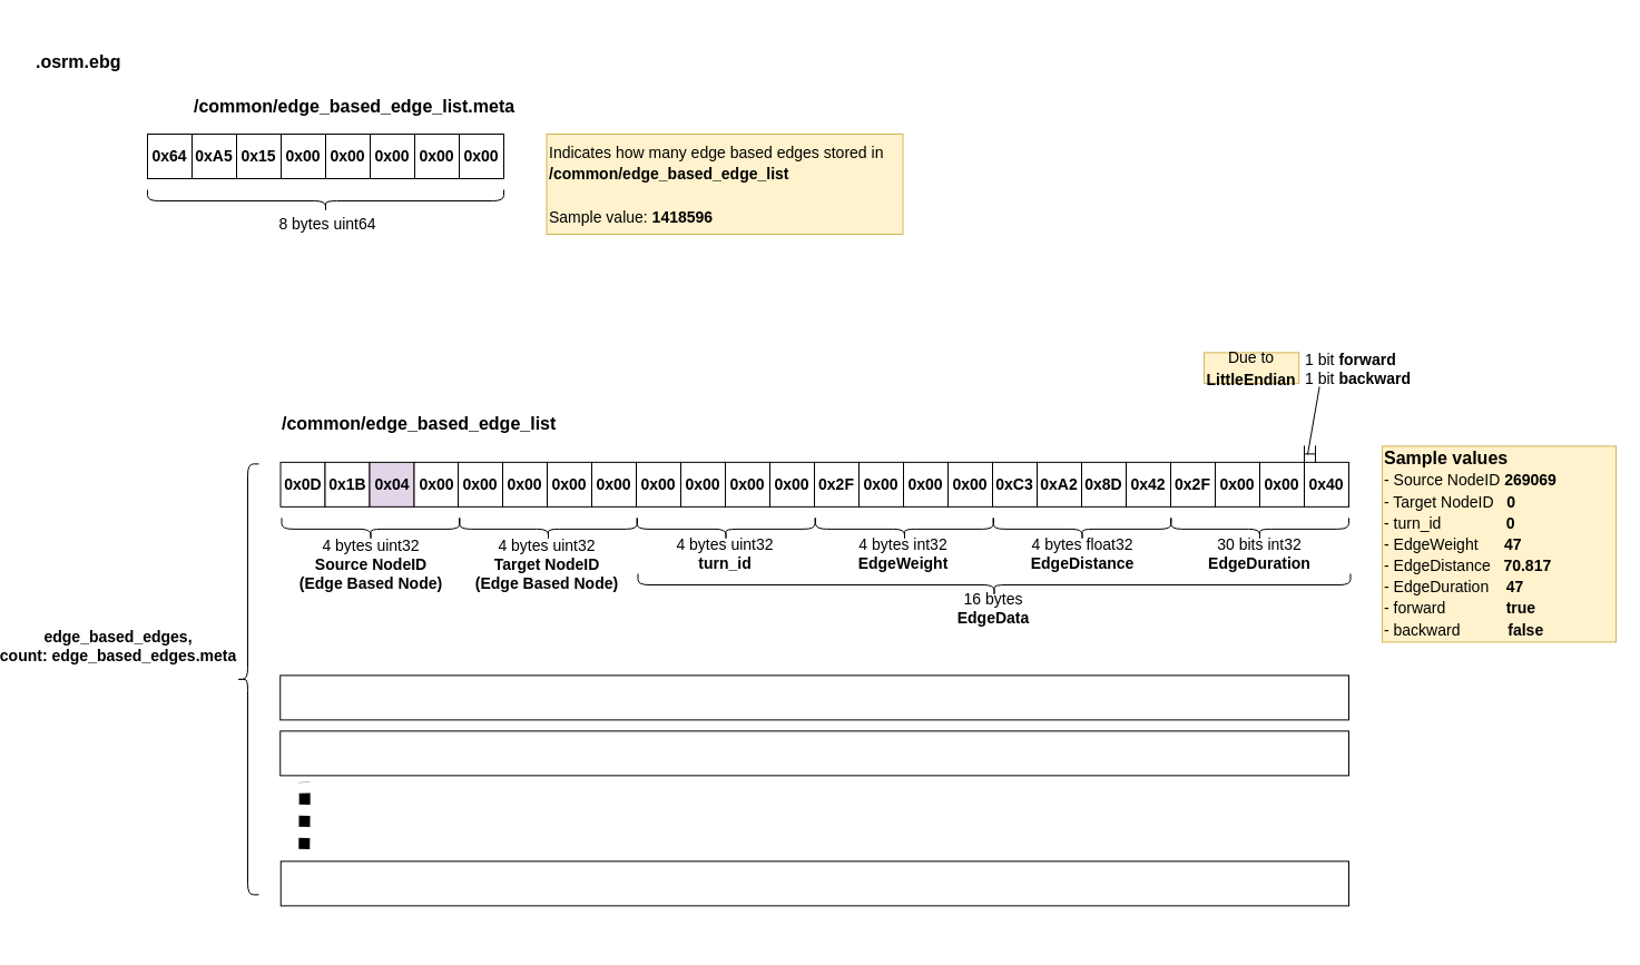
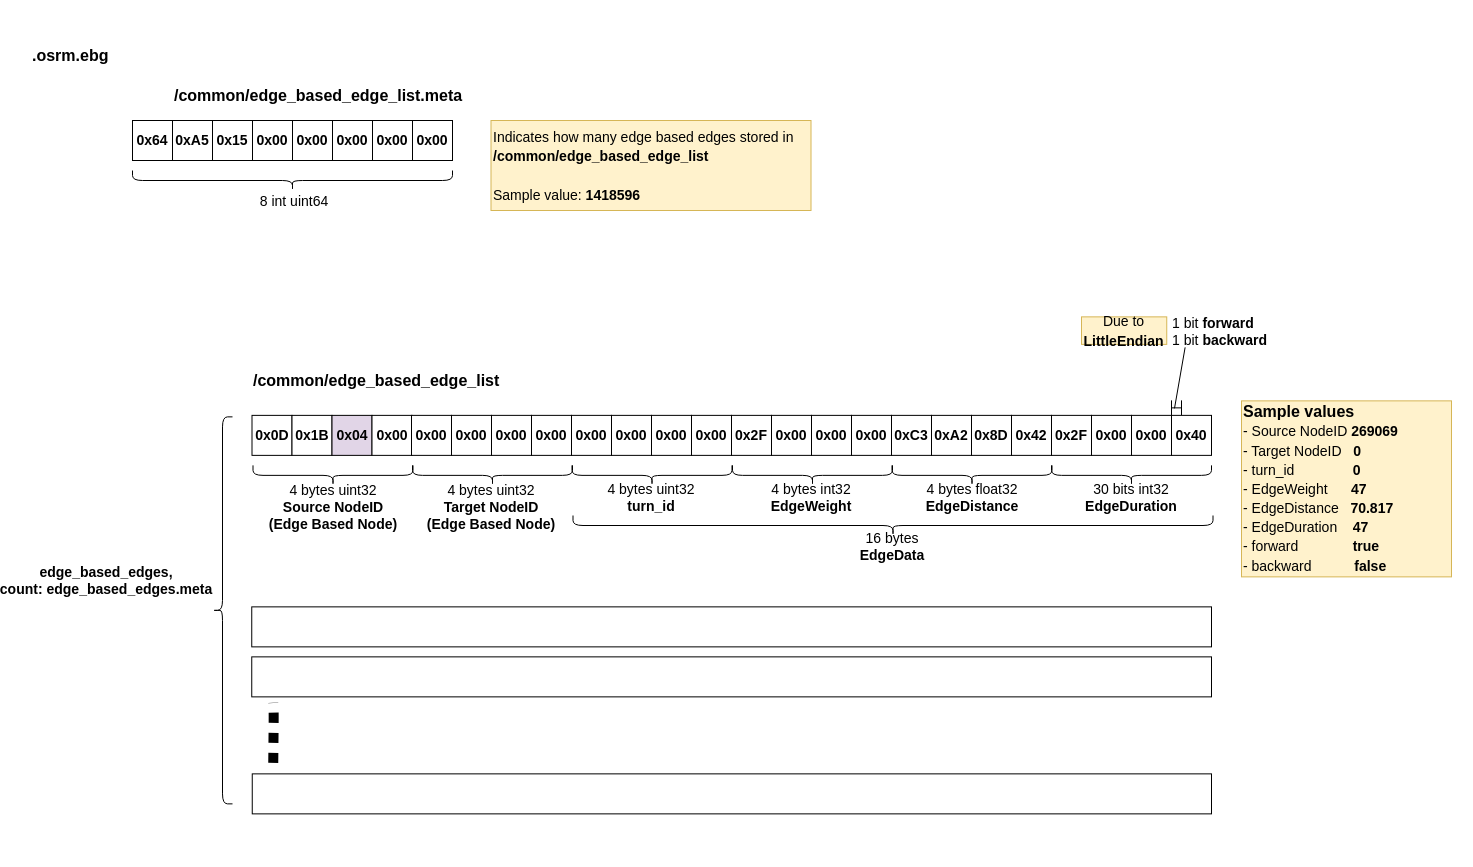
  <mxCell id="0" />
  <mxCell id="1" parent="0" />
  <mxCell id="2" value="0x64" style="rounded=0;whiteSpace=wrap;html=1;fontStyle=1;fontSize=14;" parent="1" vertex="1"><mxGeometry x="131" y="120" width="40" height="40" as="geometry" /></mxCell>
  <mxCell id="3" value="0xA5" style="rounded=0;whiteSpace=wrap;html=1;fontStyle=1;fontSize=14;" parent="1" vertex="1"><mxGeometry x="171" y="120" width="40" height="40" as="geometry" /></mxCell>
  <mxCell id="4" value="0x15" style="rounded=0;whiteSpace=wrap;html=1;fontStyle=1;fontSize=14;" parent="1" vertex="1"><mxGeometry x="211" y="120" width="40" height="40" as="geometry" /></mxCell>
  <mxCell id="5" value="0x00" style="rounded=0;whiteSpace=wrap;html=1;fontStyle=1;fontSize=14;" parent="1" vertex="1"><mxGeometry x="251" y="120" width="40" height="40" as="geometry" /></mxCell>
  <mxCell id="6" value="0x00" style="rounded=0;whiteSpace=wrap;html=1;fontStyle=1;fontSize=14;" parent="1" vertex="1"><mxGeometry x="291" y="120" width="40" height="40" as="geometry" /></mxCell>
  <mxCell id="7" value="0x00" style="rounded=0;whiteSpace=wrap;html=1;fontStyle=1;fontSize=14;" parent="1" vertex="1"><mxGeometry x="331" y="120" width="40" height="40" as="geometry" /></mxCell>
  <mxCell id="8" value="0x00" style="rounded=0;whiteSpace=wrap;html=1;fontStyle=1;fontSize=14;" parent="1" vertex="1"><mxGeometry x="371" y="120" width="40" height="40" as="geometry" /></mxCell>
  <mxCell id="9" value="0x00" style="rounded=0;whiteSpace=wrap;html=1;fontStyle=1;fontSize=14;" parent="1" vertex="1"><mxGeometry x="411" y="120" width="40" height="40" as="geometry" /></mxCell>
  <mxCell id="10" value="" style="shape=curlyBracket;whiteSpace=wrap;html=1;rounded=1;fontSize=14;rotation=-90;" parent="1" vertex="1"><mxGeometry x="281" y="20" width="20" height="320" as="geometry" /></mxCell>
- <mxCell id="11" value="8 bytes uint64" style="text;html=1;strokeColor=none;fillColor=none;align=center;verticalAlign=middle;whiteSpace=wrap;rounded=0;fontSize=14;" parent="1" vertex="1"><mxGeometry x="211" y="191" width="164" height="20" as="geometry" /></mxCell>
+ <mxCell id="11" value="8 int uint64" style="text;html=1;strokeColor=none;fillColor=none;align=center;verticalAlign=middle;whiteSpace=wrap;rounded=0;fontSize=14;" parent="1" vertex="1"><mxGeometry x="211" y="191" width="164" height="20" as="geometry" /></mxCell>
  <mxCell id="12" value=".osrm.ebg" style="text;html=1;strokeColor=none;fillColor=none;align=left;verticalAlign=middle;whiteSpace=wrap;rounded=0;fontSize=16;fontStyle=1" parent="1" vertex="1"><mxGeometry x="29" y="45" width="245" height="20" as="geometry" /></mxCell>
  <mxCell id="13" value="/common/edge_based_edge_list.meta" style="text;html=1;strokeColor=none;fillColor=none;align=left;verticalAlign=middle;whiteSpace=wrap;rounded=0;fontSize=16;fontStyle=1" parent="1" vertex="1"><mxGeometry x="171" y="85" width="245" height="20" as="geometry" /></mxCell>
  <mxCell id="14" value="&lt;font style=&quot;font-size: 14px&quot;&gt;&lt;span style=&quot;font-weight: normal&quot;&gt;Indicates how many edge based edges stored in &lt;br&gt;&lt;/span&gt;/common/edge_based_edge_list&lt;br&gt;&lt;br&gt;&lt;span style=&quot;font-weight: 400 ; text-align: center&quot;&gt;Sample value:&amp;nbsp;&lt;/span&gt;&lt;b style=&quot;text-align: center&quot;&gt;1418596&lt;/b&gt;&lt;br&gt;&lt;/font&gt;" style="text;html=1;strokeColor=#d6b656;fillColor=#fff2cc;align=left;verticalAlign=middle;whiteSpace=wrap;rounded=0;fontSize=16;fontStyle=1" parent="1" vertex="1"><mxGeometry x="489.5" y="120" width="320" height="90" as="geometry" /></mxCell>
  <mxCell id="15" value="/common/edge_based_edge_list" style="text;html=1;strokeColor=none;fillColor=none;align=left;verticalAlign=middle;whiteSpace=wrap;rounded=0;fontSize=16;fontStyle=1" parent="1" vertex="1"><mxGeometry x="250.25" y="369.87" width="245" height="20" as="geometry" /></mxCell>
  <mxCell id="16" value="" style="shape=curlyBracket;whiteSpace=wrap;html=1;rounded=1;fontSize=14;rotation=0;" parent="1" vertex="1"><mxGeometry x="211" y="416.37" width="20" height="387" as="geometry" /></mxCell>
  <mxCell id="17" value="" style="rounded=0;whiteSpace=wrap;html=1;" parent="1" vertex="1"><mxGeometry x="250.25" y="606.37" width="959.75" height="40" as="geometry" /></mxCell>
  <mxCell id="18" value="" style="rounded=0;whiteSpace=wrap;html=1;" parent="1" vertex="1"><mxGeometry x="250.25" y="656.37" width="959.75" height="40" as="geometry" /></mxCell>
  <mxCell id="19" value="" style="endArrow=none;dashed=1;html=1;strokeWidth=10;strokeColor=#000000;rounded=1;dashPattern=1 1;" parent="1" edge="1"><mxGeometry width="50" height="50" relative="1" as="geometry"><mxPoint x="271.75" y="762.37" as="sourcePoint" /><mxPoint x="271.75" y="702.37" as="targetPoint" /><Array as="points"><mxPoint x="272.25" y="712.37" /></Array></mxGeometry></mxCell>
  <mxCell id="20" value="&lt;b&gt;edge_based_edges, &lt;br&gt;count:&amp;nbsp;&lt;/b&gt;&lt;b&gt;edge_based_edges&lt;/b&gt;&lt;b&gt;.meta&lt;/b&gt;" style="text;html=1;strokeColor=none;fillColor=none;align=center;verticalAlign=middle;whiteSpace=wrap;rounded=0;fontSize=14;" parent="1" vertex="1"><mxGeometry x="20" y="547.12" width="170" height="65" as="geometry" /></mxCell>
  <mxCell id="21" value="" style="rounded=0;whiteSpace=wrap;html=1;" parent="1" vertex="1"><mxGeometry x="250.75" y="773.37" width="959.25" height="40" as="geometry" /></mxCell>
  <mxCell id="22" value="0x0D" style="rounded=0;whiteSpace=wrap;html=1;fontStyle=1;fontSize=14;" parent="1" vertex="1"><mxGeometry x="250.5" y="414.87" width="40" height="40" as="geometry" /></mxCell>
  <mxCell id="23" value="0x1B" style="rounded=0;whiteSpace=wrap;html=1;fontStyle=1;fontSize=14;" parent="1" vertex="1"><mxGeometry x="290.5" y="414.87" width="40" height="40" as="geometry" /></mxCell>
  <mxCell id="24" value="0x04" style="rounded=0;whiteSpace=wrap;html=1;fontStyle=1;fontSize=14;fillColor=#e1d5e7;" parent="1" vertex="1"><mxGeometry x="330.5" y="414.87" width="40" height="40" as="geometry" /></mxCell>
  <mxCell id="25" value="0x00" style="rounded=0;whiteSpace=wrap;html=1;fontStyle=1;fontSize=14;" parent="1" vertex="1"><mxGeometry x="370.5" y="414.87" width="40" height="40" as="geometry" /></mxCell>
  <mxCell id="26" value="" style="shape=curlyBracket;whiteSpace=wrap;html=1;rounded=1;fontSize=14;rotation=-90;" parent="1" vertex="1"><mxGeometry x="321.5" y="394.87" width="20" height="160" as="geometry" /></mxCell>
  <mxCell id="27" value="4 bytes uint32&lt;br&gt;&lt;b&gt;Source NodeID&lt;br&gt;(Edge Based Node)&lt;br&gt;&lt;/b&gt;" style="text;html=1;strokeColor=none;fillColor=none;align=center;verticalAlign=middle;whiteSpace=wrap;rounded=0;fontSize=14;" parent="1" vertex="1"><mxGeometry x="262" y="488.37" width="140" height="38" as="geometry" /></mxCell>
  <mxCell id="28" value="&lt;font style=&quot;font-size: 14px&quot;&gt;&lt;span style=&quot;font-weight: normal&quot;&gt;Due to &lt;/span&gt;LittleEndian&lt;br&gt;&lt;/font&gt;" style="text;html=1;strokeColor=#d6b656;fillColor=#fff2cc;align=center;verticalAlign=middle;whiteSpace=wrap;rounded=0;fontSize=16;fontStyle=1" parent="1" vertex="1"><mxGeometry x="1080" y="316.37" width="85.25" height="27.5" as="geometry" /></mxCell>
  <mxCell id="29" value="0x00" style="rounded=0;whiteSpace=wrap;html=1;fontStyle=1;fontSize=14;" parent="1" vertex="1"><mxGeometry x="410" y="414.87" width="40" height="40" as="geometry" /></mxCell>
  <mxCell id="30" value="0x00" style="rounded=0;whiteSpace=wrap;html=1;fontStyle=1;fontSize=14;" parent="1" vertex="1"><mxGeometry x="450" y="414.87" width="40" height="40" as="geometry" /></mxCell>
  <mxCell id="31" value="0x00" style="rounded=0;whiteSpace=wrap;html=1;fontStyle=1;fontSize=14;" parent="1" vertex="1"><mxGeometry x="490" y="414.87" width="40" height="40" as="geometry" /></mxCell>
  <mxCell id="32" value="0x00" style="rounded=0;whiteSpace=wrap;html=1;fontStyle=1;fontSize=14;" parent="1" vertex="1"><mxGeometry x="530" y="414.87" width="40" height="40" as="geometry" /></mxCell>
  <mxCell id="33" value="" style="shape=curlyBracket;whiteSpace=wrap;html=1;rounded=1;fontSize=14;rotation=-90;" parent="1" vertex="1"><mxGeometry x="481" y="394.87" width="20" height="160" as="geometry" /></mxCell>
  <mxCell id="34" value="0x00" style="rounded=0;whiteSpace=wrap;html=1;fontStyle=1;fontSize=14;" parent="1" vertex="1"><mxGeometry x="570" y="414.87" width="40" height="40" as="geometry" /></mxCell>
  <mxCell id="35" value="0x00" style="rounded=0;whiteSpace=wrap;html=1;fontStyle=1;fontSize=14;" parent="1" vertex="1"><mxGeometry x="610" y="414.87" width="40" height="40" as="geometry" /></mxCell>
  <mxCell id="36" value="0x00" style="rounded=0;whiteSpace=wrap;html=1;fontStyle=1;fontSize=14;" parent="1" vertex="1"><mxGeometry x="650" y="414.87" width="40" height="40" as="geometry" /></mxCell>
  <mxCell id="37" value="0x00" style="rounded=0;whiteSpace=wrap;html=1;fontStyle=1;fontSize=14;" parent="1" vertex="1"><mxGeometry x="690" y="414.87" width="40" height="40" as="geometry" /></mxCell>
  <mxCell id="38" value="" style="shape=crossbar;whiteSpace=wrap;html=1;rounded=1;" parent="1" vertex="1"><mxGeometry x="1170.01" y="399.87" width="10" height="15" as="geometry" /></mxCell>
  <mxCell id="39" value="" style="endArrow=none;html=1;entryX=0.5;entryY=1;entryDx=0;entryDy=0;" parent="1" edge="1"><mxGeometry width="50" height="50" relative="1" as="geometry"><mxPoint x="1173.01" y="407.87" as="sourcePoint" /><mxPoint x="1183.635" y="346.87" as="targetPoint" /></mxGeometry></mxCell>
  <mxCell id="40" value="&lt;div style=&quot;text-align: left&quot;&gt;&lt;span&gt;1 bit &lt;b&gt;forward&lt;/b&gt;&lt;/span&gt;&lt;/div&gt;&lt;div style=&quot;text-align: left&quot;&gt;1&lt;b style=&quot;font-weight: bold&quot;&gt; &lt;/b&gt;bit &lt;b style=&quot;font-weight: bold&quot;&gt;backward&lt;/b&gt;&lt;/div&gt;" style="text;html=1;strokeColor=none;fillColor=none;align=center;verticalAlign=middle;whiteSpace=wrap;rounded=0;fontSize=14;" parent="1" vertex="1"><mxGeometry x="1157.38" y="318.87" width="122.62" height="25" as="geometry" /></mxCell>
  <mxCell id="41" value="4 bytes uint32&lt;br&gt;&lt;b&gt;Target NodeID&lt;br&gt;&lt;/b&gt;&lt;b&gt;(Edge Based Node)&lt;/b&gt;&lt;b&gt;&lt;br&gt;&lt;/b&gt;" style="text;html=1;strokeColor=none;fillColor=none;align=center;verticalAlign=middle;whiteSpace=wrap;rounded=0;fontSize=14;" vertex="1" parent="1"><mxGeometry x="420" y="488.37" width="140" height="38" as="geometry" /></mxCell>
  <mxCell id="42" value="0x2F" style="rounded=0;whiteSpace=wrap;html=1;fontStyle=1;fontSize=14;" vertex="1" parent="1"><mxGeometry x="730" y="414.87" width="40" height="40" as="geometry" /></mxCell>
  <mxCell id="43" value="0x00" style="rounded=0;whiteSpace=wrap;html=1;fontStyle=1;fontSize=14;" vertex="1" parent="1"><mxGeometry x="770" y="414.87" width="40" height="40" as="geometry" /></mxCell>
  <mxCell id="44" value="0x00" style="rounded=0;whiteSpace=wrap;html=1;fontStyle=1;fontSize=14;" vertex="1" parent="1"><mxGeometry x="810" y="414.87" width="40" height="40" as="geometry" /></mxCell>
  <mxCell id="45" value="0x00" style="rounded=0;whiteSpace=wrap;html=1;fontStyle=1;fontSize=14;" vertex="1" parent="1"><mxGeometry x="850" y="414.87" width="40" height="40" as="geometry" /></mxCell>
  <mxCell id="46" value="0xC3" style="rounded=0;whiteSpace=wrap;html=1;fontStyle=1;fontSize=14;" vertex="1" parent="1"><mxGeometry x="890" y="414.87" width="40" height="40" as="geometry" /></mxCell>
  <mxCell id="47" value="0xA2" style="rounded=0;whiteSpace=wrap;html=1;fontStyle=1;fontSize=14;" vertex="1" parent="1"><mxGeometry x="930" y="414.87" width="40" height="40" as="geometry" /></mxCell>
  <mxCell id="48" value="0x8D" style="rounded=0;whiteSpace=wrap;html=1;fontStyle=1;fontSize=14;" vertex="1" parent="1"><mxGeometry x="970" y="414.87" width="40" height="40" as="geometry" /></mxCell>
  <mxCell id="49" value="0x42" style="rounded=0;whiteSpace=wrap;html=1;fontStyle=1;fontSize=14;" vertex="1" parent="1"><mxGeometry x="1010" y="414.87" width="40" height="40" as="geometry" /></mxCell>
  <mxCell id="50" value="0x2F" style="rounded=0;whiteSpace=wrap;html=1;fontStyle=1;fontSize=14;" vertex="1" parent="1"><mxGeometry x="1050" y="414.87" width="40" height="40" as="geometry" /></mxCell>
  <mxCell id="51" value="0x00" style="rounded=0;whiteSpace=wrap;html=1;fontStyle=1;fontSize=14;" vertex="1" parent="1"><mxGeometry x="1090" y="414.87" width="40" height="40" as="geometry" /></mxCell>
  <mxCell id="52" value="0x00" style="rounded=0;whiteSpace=wrap;html=1;fontStyle=1;fontSize=14;" vertex="1" parent="1"><mxGeometry x="1130" y="414.87" width="40" height="40" as="geometry" /></mxCell>
  <mxCell id="53" value="0x40" style="rounded=0;whiteSpace=wrap;html=1;fontStyle=1;fontSize=14;" vertex="1" parent="1"><mxGeometry x="1170" y="414.87" width="40" height="40" as="geometry" /></mxCell>
  <mxCell id="54" value="" style="shape=curlyBracket;whiteSpace=wrap;html=1;rounded=1;fontSize=14;rotation=-90;" vertex="1" parent="1"><mxGeometry x="881.51" y="205" width="20" height="640" as="geometry" /></mxCell>
  <mxCell id="55" value="16 bytes&lt;br&gt;&lt;b&gt;EdgeData&lt;br&gt;&lt;/b&gt;" style="text;html=1;strokeColor=none;fillColor=none;align=center;verticalAlign=middle;whiteSpace=wrap;rounded=0;fontSize=14;" vertex="1" parent="1"><mxGeometry x="820.5" y="526.37" width="140" height="40" as="geometry" /></mxCell>
  <mxCell id="56" value="" style="shape=curlyBracket;whiteSpace=wrap;html=1;rounded=1;fontSize=14;rotation=-90;" vertex="1" parent="1"><mxGeometry x="640.5" y="394.87" width="20" height="160" as="geometry" /></mxCell>
  <mxCell id="57" value="4 bytes uint32&lt;br&gt;&lt;b&gt;turn_id&lt;br&gt;&lt;/b&gt;" style="text;html=1;strokeColor=none;fillColor=none;align=center;verticalAlign=middle;whiteSpace=wrap;rounded=0;fontSize=14;" vertex="1" parent="1"><mxGeometry x="579.5" y="478.37" width="140" height="38" as="geometry" /></mxCell>
  <mxCell id="58" value="" style="shape=curlyBracket;whiteSpace=wrap;html=1;rounded=1;fontSize=14;rotation=-90;" vertex="1" parent="1"><mxGeometry x="801" y="394.87" width="20" height="160" as="geometry" /></mxCell>
  <mxCell id="59" value="4 bytes int32&lt;br&gt;&lt;b&gt;EdgeWeight&lt;br&gt;&lt;/b&gt;" style="text;html=1;strokeColor=none;fillColor=none;align=center;verticalAlign=middle;whiteSpace=wrap;rounded=0;fontSize=14;" vertex="1" parent="1"><mxGeometry x="740" y="478.37" width="140" height="38" as="geometry" /></mxCell>
  <mxCell id="60" value="" style="shape=curlyBracket;whiteSpace=wrap;html=1;rounded=1;fontSize=14;rotation=-90;" vertex="1" parent="1"><mxGeometry x="960.5" y="394.87" width="20" height="160" as="geometry" /></mxCell>
  <mxCell id="61" value="4 bytes float32&lt;br&gt;&lt;b&gt;EdgeDistance&lt;br&gt;&lt;/b&gt;" style="text;html=1;strokeColor=none;fillColor=none;align=center;verticalAlign=middle;whiteSpace=wrap;rounded=0;fontSize=14;" vertex="1" parent="1"><mxGeometry x="900.5" y="478.37" width="140" height="38" as="geometry" /></mxCell>
  <mxCell id="62" value="" style="shape=curlyBracket;whiteSpace=wrap;html=1;rounded=1;fontSize=14;rotation=-90;" vertex="1" parent="1"><mxGeometry x="1120" y="394.87" width="20" height="160" as="geometry" /></mxCell>
  <mxCell id="63" value="30 bits int32&lt;br&gt;&lt;b&gt;EdgeDuration&lt;br&gt;&lt;/b&gt;" style="text;html=1;strokeColor=none;fillColor=none;align=center;verticalAlign=middle;whiteSpace=wrap;rounded=0;fontSize=14;" vertex="1" parent="1"><mxGeometry x="1060" y="478.37" width="140" height="38" as="geometry" /></mxCell>
  <mxCell id="64" value="&lt;font style=&quot;font-size: 14px&quot;&gt;&lt;span style=&quot;font-size: 16px ; text-align: center&quot;&gt;Sample values&amp;nbsp;&lt;br&gt;&lt;/span&gt;&lt;span style=&quot;font-weight: normal ; text-align: center&quot;&gt;- &lt;/span&gt;&lt;span style=&quot;font-weight: normal ; text-align: center&quot;&gt;&lt;font style=&quot;font-size: 14px&quot;&gt;Source NodeID&lt;/font&gt;&lt;span&gt;&amp;nbsp;&lt;/span&gt;&lt;/span&gt;&lt;span style=&quot;text-align: center&quot;&gt;269069&lt;br&gt;&lt;/span&gt;&lt;span style=&quot;font-weight: normal&quot;&gt;- Target NodeID&amp;nbsp; &amp;nbsp;&lt;/span&gt;0&lt;br&gt;&lt;span style=&quot;font-weight: normal&quot;&gt;- turn_id&amp;nbsp; &amp;nbsp; &amp;nbsp; &amp;nbsp; &amp;nbsp; &amp;nbsp; &amp;nbsp; &lt;/span&gt;&amp;nbsp;0&lt;span style=&quot;font-weight: normal&quot;&gt;&amp;nbsp;&amp;nbsp;&lt;/span&gt;&lt;br&gt;&lt;span style=&quot;font-weight: normal&quot;&gt;- EdgeWeight&amp;nbsp; &amp;nbsp; &amp;nbsp; &lt;/span&gt;47&lt;br&gt;&lt;span style=&quot;font-weight: normal&quot;&gt;- EdgeDistance&amp;nbsp; &amp;nbsp;&lt;/span&gt;70.817&lt;br&gt;&lt;span style=&quot;font-weight: normal&quot;&gt;- EdgeDuration&amp;nbsp; &amp;nbsp;&amp;nbsp;&lt;/span&gt;47&lt;br&gt;&lt;span style=&quot;font-weight: normal&quot;&gt;- forward&amp;nbsp; &amp;nbsp; &amp;nbsp; &amp;nbsp; &amp;nbsp; &amp;nbsp; &amp;nbsp; &lt;/span&gt;true&lt;br&gt;&lt;span style=&quot;font-weight: normal&quot;&gt;- backward&amp;nbsp; &amp;nbsp; &amp;nbsp; &amp;nbsp; &amp;nbsp; &amp;nbsp;&lt;/span&gt;false&lt;br&gt;&lt;/font&gt;" style="text;html=1;strokeColor=#d6b656;fillColor=#fff2cc;align=left;verticalAlign=middle;whiteSpace=wrap;rounded=0;fontSize=16;fontStyle=1" vertex="1" parent="1"><mxGeometry x="1240" y="400.37" width="210" height="176" as="geometry" /></mxCell>
